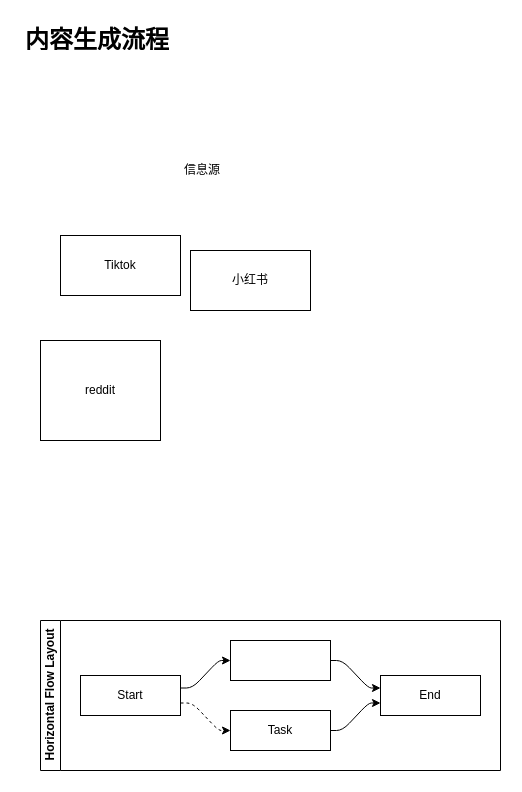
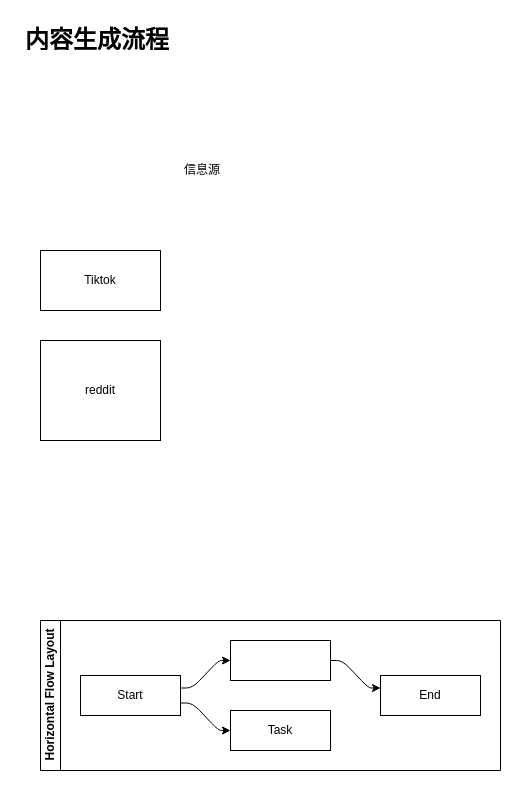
  <mxCell id="0" />
  <mxCell id="1" parent="0" />
- <mxCell id="2" value="Tiktok" style="rounded=0;whiteSpace=wrap;html=1;" vertex="1" parent="1"><mxGeometry x="60" y="235" width="120" height="60" as="geometry" /></mxCell>
+ <mxCell id="2" value="Tiktok" style="rounded=0;whiteSpace=wrap;html=1;" vertex="1" parent="1"><mxGeometry x="40" y="250" width="120" height="60" as="geometry" /></mxCell>
  <mxCell id="3" value="&lt;h1&gt;内容生成流程&lt;/h1&gt;" style="text;html=1;strokeColor=none;fillColor=none;spacing=5;spacingTop=-20;whiteSpace=wrap;overflow=hidden;rounded=0;" vertex="1" parent="1"><mxGeometry x="20" y="20" width="180" height="30" as="geometry" /></mxCell>
- <mxCell id="4" value="小红书" style="rounded=0;whiteSpace=wrap;html=1;" vertex="1" parent="1"><mxGeometry x="190" y="250" width="120" height="60" as="geometry" /></mxCell>
  <mxCell id="5" value="reddit" style="rounded=0;whiteSpace=wrap;html=1;" vertex="1" parent="1"><mxGeometry x="40" y="340" width="120" height="100" as="geometry" /></mxCell>
  <mxCell id="6" value="Horizontal Flow Layout" style="swimlane;html=1;startSize=20;horizontal=0;childLayout=flowLayout;flowOrientation=west;resizable=0;interRankCellSpacing=50;containerType=tree;fontSize=12;" vertex="1" parent="1"><mxGeometry x="40" y="620" width="460" height="150" as="geometry" /></mxCell>
  <mxCell id="7" value="Start" style="whiteSpace=wrap;html=1;" vertex="1" parent="6"><mxGeometry x="40" y="55" width="100" height="40" as="geometry" /></mxCell>
  <mxCell id="8" value="" style="whiteSpace=wrap;html=1;" vertex="1" parent="6"><mxGeometry x="190" y="20" width="100" height="40" as="geometry" /></mxCell>
  <mxCell id="9" value="" style="html=1;rounded=1;curved=0;sourcePerimeterSpacing=0;targetPerimeterSpacing=0;startSize=6;endSize=6;noEdgeStyle=1;orthogonal=1;" edge="1" parent="6" source="7" target="8"><mxGeometry relative="1" as="geometry"><Array as="points"><mxPoint x="152" y="67.5" /><mxPoint x="178" y="40" /></Array></mxGeometry></mxCell>
  <mxCell id="10" value="Task" style="whiteSpace=wrap;html=1;" vertex="1" parent="6"><mxGeometry x="190" y="90" width="100" height="40" as="geometry" /></mxCell>
- <mxCell id="11" value="" style="html=1;rounded=1;curved=0;sourcePerimeterSpacing=0;targetPerimeterSpacing=0;startSize=6;endSize=6;noEdgeStyle=1;orthogonal=1;dashed=1;" edge="1" parent="6" source="7" target="10"><mxGeometry relative="1" as="geometry"><Array as="points"><mxPoint x="152" y="82.5" /><mxPoint x="178" y="110" /></Array></mxGeometry></mxCell>
+ <mxCell id="11" value="" style="html=1;rounded=1;curved=0;sourcePerimeterSpacing=0;targetPerimeterSpacing=0;startSize=6;endSize=6;noEdgeStyle=1;orthogonal=1;" edge="1" parent="6" source="7" target="10"><mxGeometry relative="1" as="geometry"><Array as="points"><mxPoint x="152" y="82.5" /><mxPoint x="178" y="110" /></Array></mxGeometry></mxCell>
  <mxCell id="12" value="End" style="whiteSpace=wrap;html=1;" vertex="1" parent="6"><mxGeometry x="340" y="55" width="100" height="40" as="geometry" /></mxCell>
  <mxCell id="13" value="" style="html=1;rounded=1;curved=0;sourcePerimeterSpacing=0;targetPerimeterSpacing=0;startSize=6;endSize=6;noEdgeStyle=1;orthogonal=1;" edge="1" parent="6" source="8" target="12"><mxGeometry relative="1" as="geometry"><Array as="points"><mxPoint x="302" y="40" /><mxPoint x="328" y="67.5" /></Array></mxGeometry></mxCell>
- <mxCell id="14" value="" style="html=1;rounded=1;curved=0;sourcePerimeterSpacing=0;targetPerimeterSpacing=0;startSize=6;endSize=6;noEdgeStyle=1;orthogonal=1;" edge="1" parent="6" source="10" target="12"><mxGeometry relative="1" as="geometry"><Array as="points"><mxPoint x="302" y="110" /><mxPoint x="328" y="82.5" /></Array></mxGeometry></mxCell>
  <mxCell id="15" value="信息源" style="text;html=1;strokeColor=none;fillColor=none;align=center;verticalAlign=middle;whiteSpace=wrap;rounded=0;" vertex="1" parent="1"><mxGeometry x="162.5" y="140" width="77.5" height="60" as="geometry" /></mxCell>
